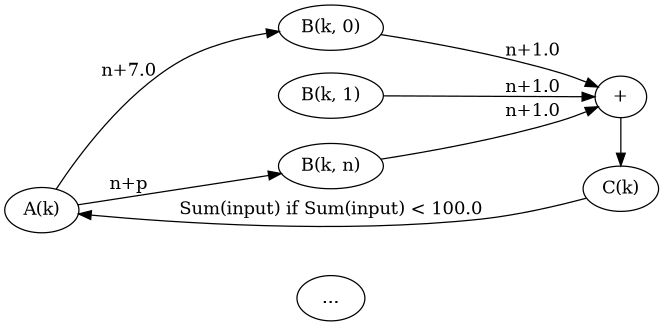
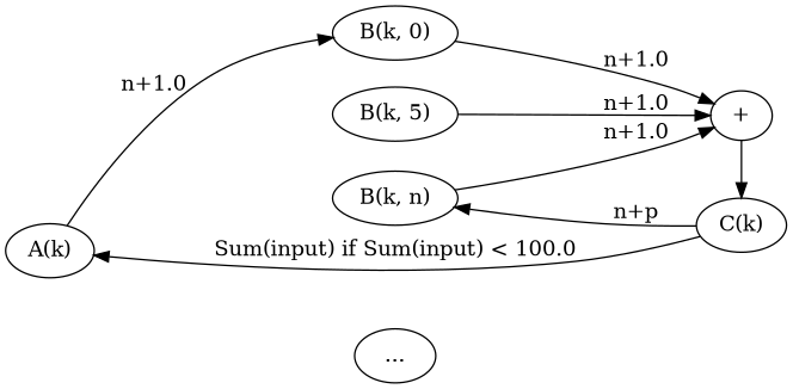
  digraph {
    rankdir=LR
    n1 [label="A(k)"]
    n2 [label="B(k, 0)"]
-   n3 [label="B(k, 1)"]
+   n3 [label="B(k, 5)"]
    n4 [label="..."]
    n5 [label="B(k, n)"]
    n6 [height=.1 label="+" width=.1]
    n7 [label="C(k)"]
    subgraph sub_1 {
      subgraph sub_2 {
        rank=same
        n1
      }
      subgraph sub_3 {
        rank=same
        n2
        n3
        n4
        n5
      }
      subgraph sub_4 {
        nodesep=0.02
        rank=same
        n7
        subgraph sub_5 {
          fixedsize=true
          nodesep=0.02
          rank=same
          n6
        }
      }
    }
-   n1 -> n2 [label="n+7.0"]
+   n1 -> n2 [label="n+1.0"]
    n1 -> n4 [color="#ffffff00"]
-   n1 -> n5 [label="n+p"]
+   n7 -> n5 [label="n+p"]
    n2 -> n6 [label="n+1.0"]
    n3 -> n6 [label="n+1.0"]
    n5 -> n6 [label="n+1.0"]
    n6 -> n7
    n7 -> n1 [dir=backward label="Sum(input) if Sum(input) < 100.0"]
  }
